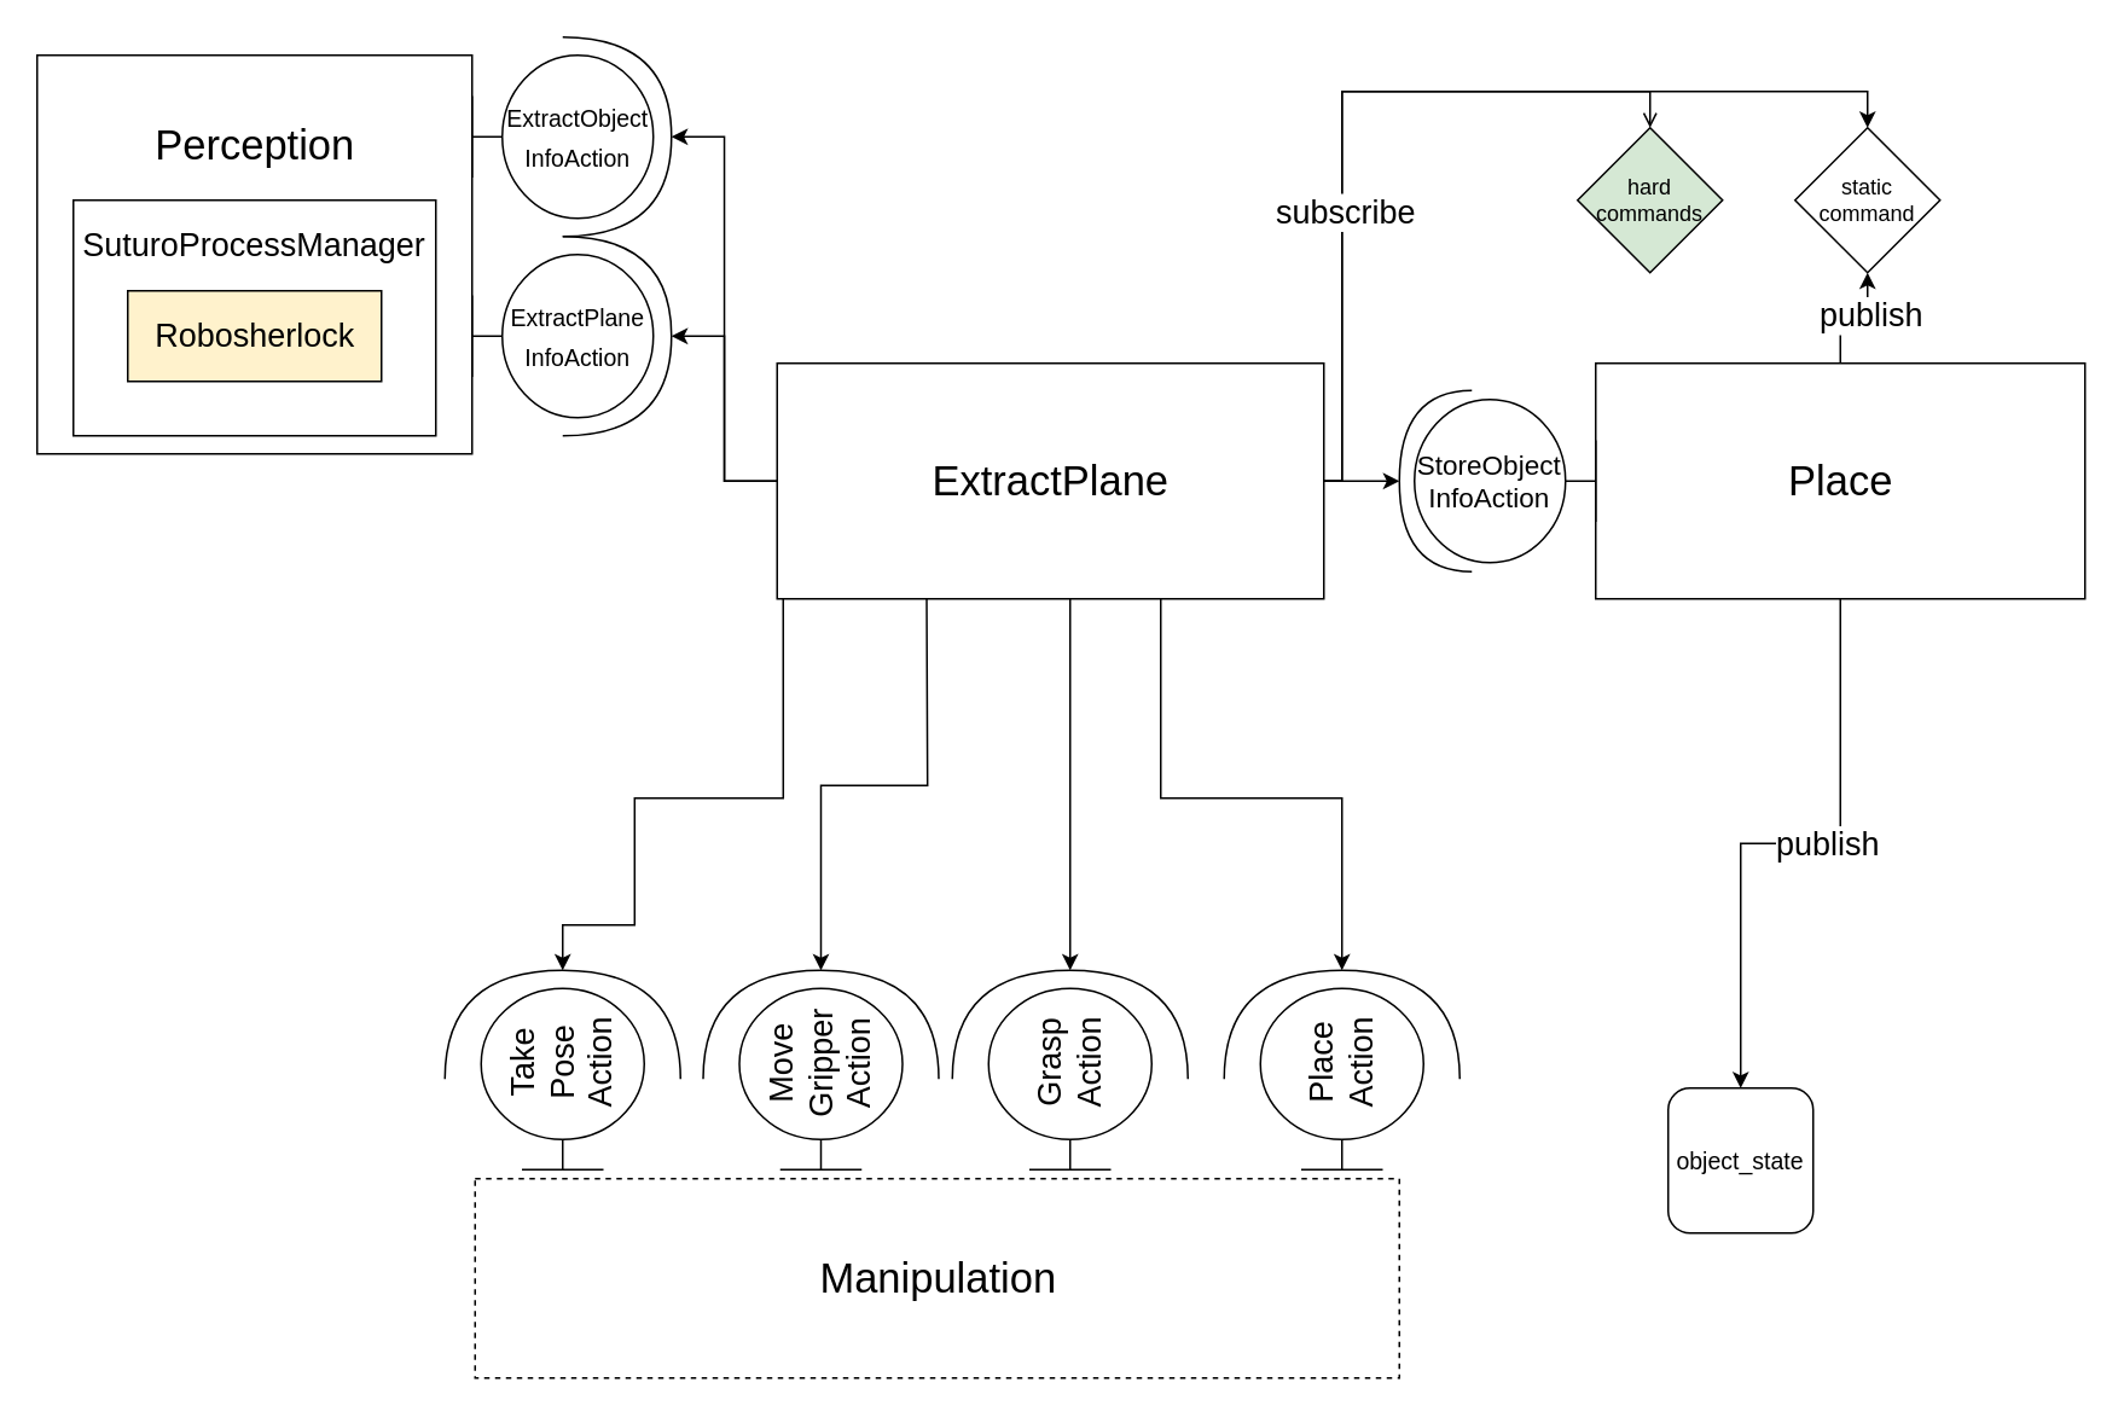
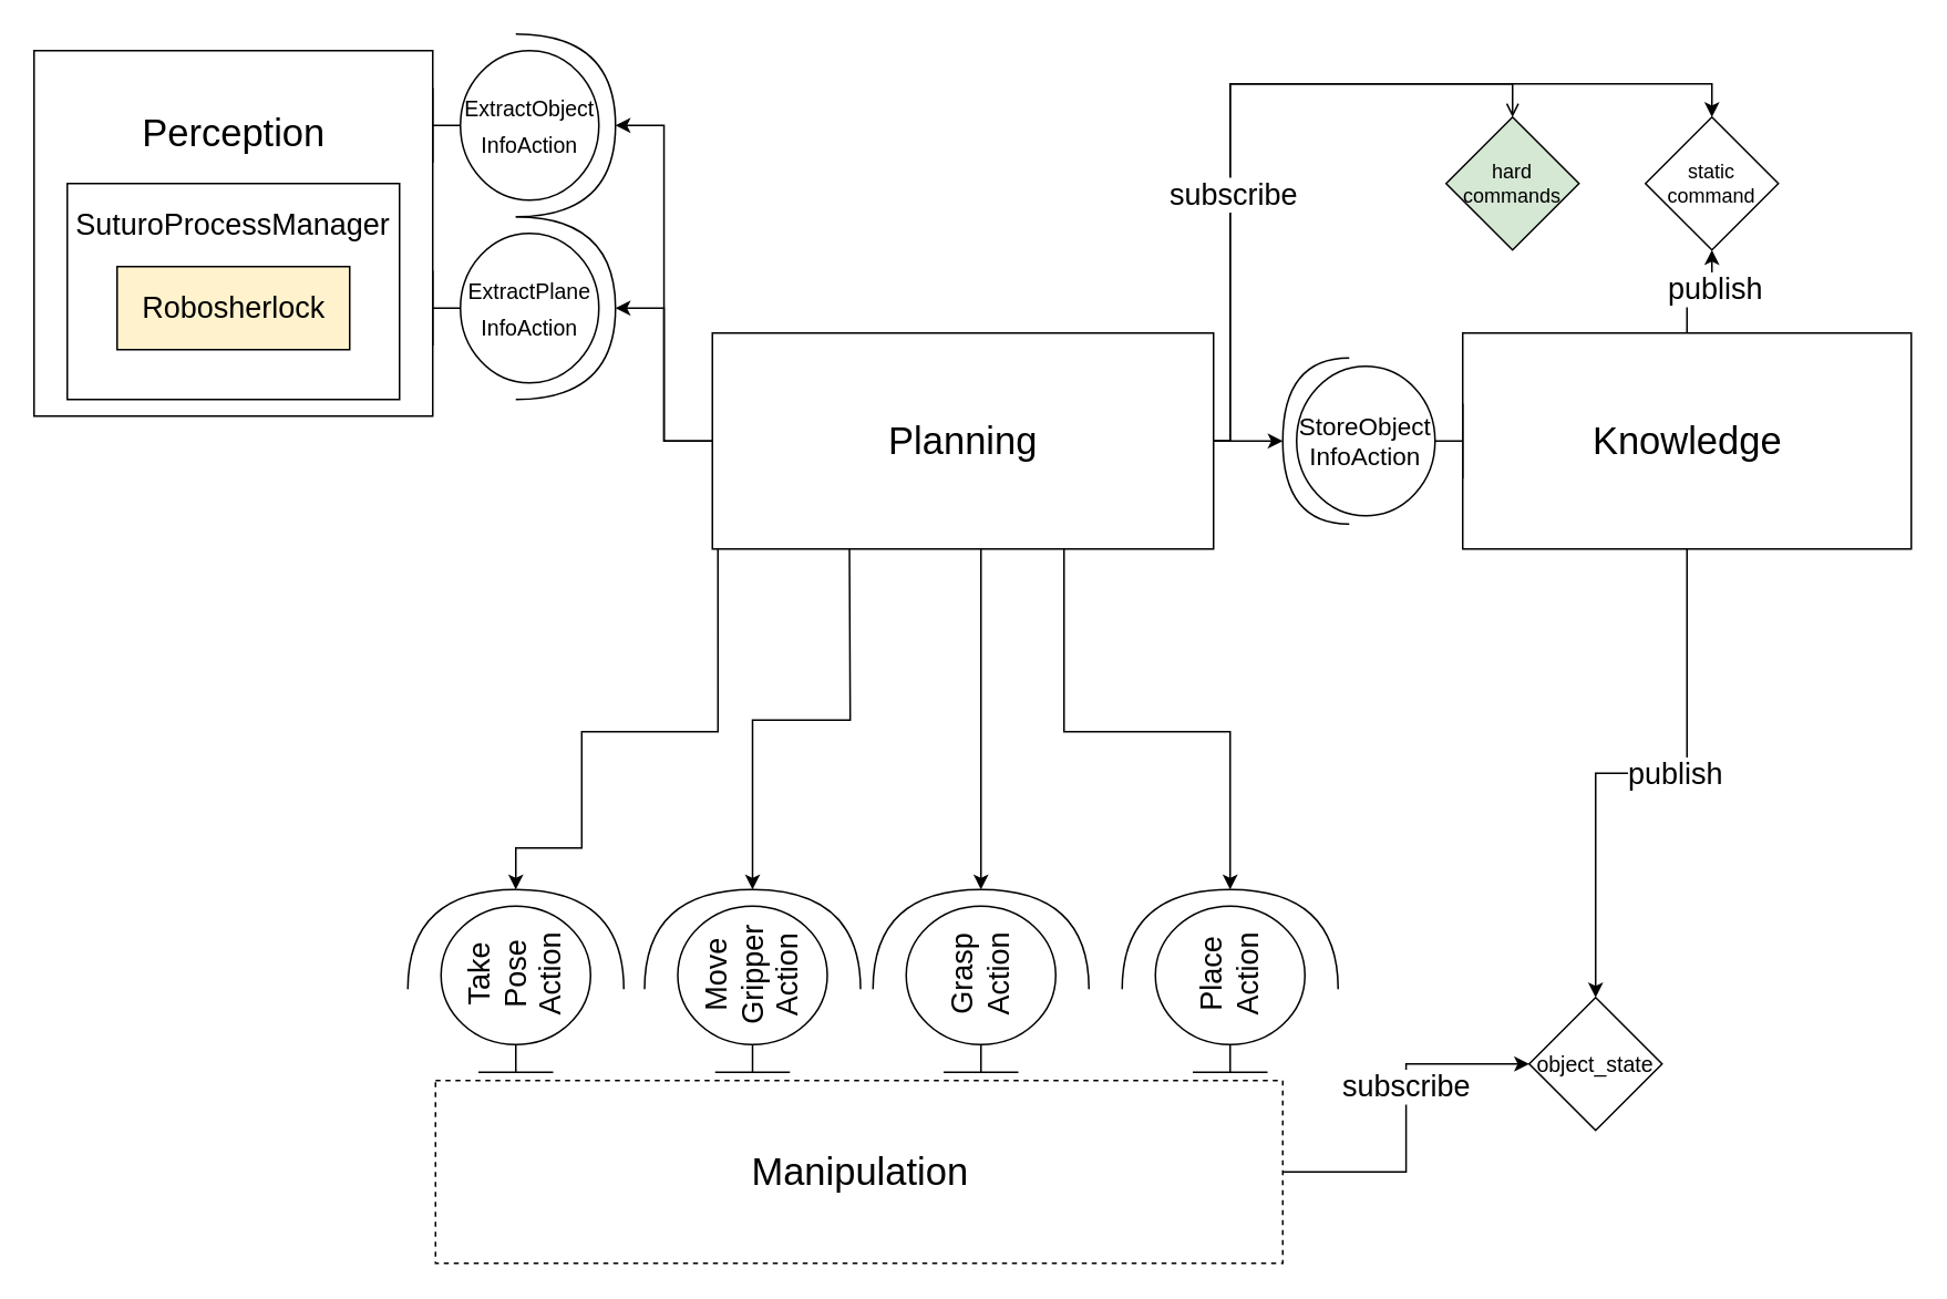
  <mxCell id="0" />
  <mxCell id="1" parent="0" />
  <mxCell id="2" value="&lt;div style=&quot;font-size: 23px&quot;&gt;Perception&lt;/div&gt;" style="html=1;spacingBottom=120;" parent="1" vertex="1"><mxGeometry x="20" y="30" width="240" height="220" as="geometry" /></mxCell>
  <mxCell id="3" style="edgeStyle=orthogonalEdgeStyle;rounded=0;orthogonalLoop=1;jettySize=auto;html=1;entryX=1;entryY=0.5;entryDx=0;entryDy=0;entryPerimeter=0;fontSize=18;" parent="1" target="24" edge="1"><mxGeometry relative="1" as="geometry"><Array as="points"><mxPoint x="431.67" y="440" /><mxPoint x="349.67" y="440" /><mxPoint x="349.67" y="510" /><mxPoint x="309.67" y="510" /></Array><mxPoint x="431.67" y="330" as="sourcePoint" /></mxGeometry></mxCell>
  <mxCell id="4" style="edgeStyle=orthogonalEdgeStyle;rounded=0;orthogonalLoop=1;jettySize=auto;html=1;entryX=1;entryY=0.5;entryDx=0;entryDy=0;entryPerimeter=0;fontSize=18;" parent="1" target="18" edge="1"><mxGeometry relative="1" as="geometry"><mxPoint x="510.837" y="330" as="sourcePoint" /></mxGeometry></mxCell>
  <mxCell id="5" style="edgeStyle=orthogonalEdgeStyle;rounded=0;orthogonalLoop=1;jettySize=auto;html=1;entryX=1;entryY=0.5;entryDx=0;entryDy=0;entryPerimeter=0;fontSize=18;" parent="1" target="20" edge="1"><mxGeometry relative="1" as="geometry"><Array as="points"><mxPoint x="590" y="460" /><mxPoint x="590" y="460" /></Array><mxPoint x="590.003" y="330" as="sourcePoint" /></mxGeometry></mxCell>
  <mxCell id="6" style="edgeStyle=orthogonalEdgeStyle;rounded=0;orthogonalLoop=1;jettySize=auto;html=1;entryX=1;entryY=0.5;entryDx=0;entryDy=0;entryPerimeter=0;fontSize=18;" parent="1" target="22" edge="1"><mxGeometry relative="1" as="geometry"><Array as="points"><mxPoint x="640" y="440" /><mxPoint x="740" y="440" /></Array><mxPoint x="640.003" y="330" as="sourcePoint" /></mxGeometry></mxCell>
  <mxCell id="7" style="edgeStyle=orthogonalEdgeStyle;rounded=0;orthogonalLoop=1;jettySize=auto;html=1;entryX=1;entryY=0.5;entryDx=0;entryDy=0;entryPerimeter=0;fontSize=18;" edge="1" parent="1" source="13" target="34"><mxGeometry relative="1" as="geometry" /></mxCell>
  <mxCell id="8" style="edgeStyle=orthogonalEdgeStyle;rounded=0;orthogonalLoop=1;jettySize=auto;html=1;entryX=1;entryY=0.5;entryDx=0;entryDy=0;entryPerimeter=0;fontSize=18;" edge="1" parent="1" source="13" target="35"><mxGeometry relative="1" as="geometry" /></mxCell>
  <mxCell id="9" style="edgeStyle=orthogonalEdgeStyle;rounded=0;orthogonalLoop=1;jettySize=auto;html=1;entryX=1;entryY=0.5;entryDx=0;entryDy=0;entryPerimeter=0;fontSize=18;" edge="1" parent="1" source="13" target="37"><mxGeometry relative="1" as="geometry" /></mxCell>
  <mxCell id="10" style="edgeStyle=orthogonalEdgeStyle;rounded=0;orthogonalLoop=1;jettySize=auto;html=1;entryX=0.5;entryY=0;entryDx=0;entryDy=0;fontSize=18;endArrow=open;" edge="1" parent="1" source="13" target="39"><mxGeometry relative="1" as="geometry"><Array as="points"><mxPoint x="740" y="265" /><mxPoint x="740" y="50" /><mxPoint x="910" y="50" /></Array></mxGeometry></mxCell>
  <mxCell id="11" style="edgeStyle=orthogonalEdgeStyle;rounded=0;orthogonalLoop=1;jettySize=auto;html=1;entryX=0.5;entryY=0;entryDx=0;entryDy=0;fontSize=18;" edge="1" parent="1" source="13" target="40"><mxGeometry relative="1" as="geometry"><Array as="points"><mxPoint x="740" y="265" /><mxPoint x="740" y="50" /><mxPoint x="1030" y="50" /></Array></mxGeometry></mxCell>
  <mxCell id="12" value="subscribe" style="text;html=1;align=center;verticalAlign=middle;resizable=0;points=[];labelBackgroundColor=#ffffff;fontSize=18;" vertex="1" connectable="0" parent="11"><mxGeometry x="-0.407" y="-1" relative="1" as="geometry"><mxPoint as="offset" /></mxGeometry></mxCell>
- <mxCell id="13" value="&lt;div style=&quot;font-size: 23px&quot;&gt;&lt;font style=&quot;font-size: 23px&quot;&gt;ExtractPlane&lt;/font&gt;&lt;/div&gt;" style="html=1;fontSize=18;" parent="1" vertex="1"><mxGeometry x="428.33" y="200" width="301.67" height="130" as="geometry" /></mxCell>
+ <mxCell id="13" value="&lt;div style=&quot;font-size: 23px&quot;&gt;&lt;font style=&quot;font-size: 23px&quot;&gt;Planning&lt;/font&gt;&lt;/div&gt;" style="html=1;fontSize=18;" parent="1" vertex="1"><mxGeometry x="428.33" y="200" width="301.67" height="130" as="geometry" /></mxCell>
+ <mxCell id="14" style="edgeStyle=orthogonalEdgeStyle;rounded=0;orthogonalLoop=1;jettySize=auto;html=1;fontSize=18;" edge="1" parent="1" source="16" target="38"><mxGeometry relative="1" as="geometry" /></mxCell>
+ <mxCell id="15" value="&lt;div&gt;subscribe&lt;/div&gt;" style="text;html=1;align=center;verticalAlign=middle;resizable=0;points=[];labelBackgroundColor=#ffffff;fontSize=18;" vertex="1" connectable="0" parent="14"><mxGeometry x="0.183" relative="1" as="geometry"><mxPoint as="offset" /></mxGeometry></mxCell>
  <mxCell id="16" value="&lt;div style=&quot;font-size: 23px&quot;&gt;&lt;font style=&quot;font-size: 23px&quot;&gt;Manipulation&lt;/font&gt;&lt;/div&gt;" style="html=1;fontSize=18;dashed=1;" parent="1" vertex="1"><mxGeometry x="261.67" y="650" width="510" height="110" as="geometry" /></mxCell>
  <mxCell id="17" value="&lt;div&gt;Move Gripper Action&lt;/div&gt;" style="shape=umlBoundary;whiteSpace=wrap;html=1;fontSize=18;rotation=-90;" parent="1" vertex="1"><mxGeometry x="402.5" y="550" width="100" height="90" as="geometry" /></mxCell>
  <mxCell id="18" value="" style="shape=requiredInterface;html=1;verticalLabelPosition=bottom;fontSize=18;rotation=-90;" parent="1" vertex="1"><mxGeometry x="422.5" y="500" width="60" height="130" as="geometry" /></mxCell>
  <mxCell id="19" value="&lt;div&gt;Grasp Action&lt;/div&gt;" style="shape=umlBoundary;whiteSpace=wrap;html=1;fontSize=18;rotation=-90;" parent="1" vertex="1"><mxGeometry x="540" y="550" width="100" height="90" as="geometry" /></mxCell>
  <mxCell id="20" value="" style="shape=requiredInterface;html=1;verticalLabelPosition=bottom;fontSize=18;rotation=-90;" parent="1" vertex="1"><mxGeometry x="560" y="500" width="60" height="130" as="geometry" /></mxCell>
  <mxCell id="21" value="&lt;div&gt;Place Action&lt;/div&gt;" style="shape=umlBoundary;whiteSpace=wrap;html=1;fontSize=18;rotation=-90;" parent="1" vertex="1"><mxGeometry x="690" y="550" width="100" height="90" as="geometry" /></mxCell>
  <mxCell id="22" value="" style="shape=requiredInterface;html=1;verticalLabelPosition=bottom;fontSize=18;rotation=-90;" parent="1" vertex="1"><mxGeometry x="710" y="500" width="60" height="130" as="geometry" /></mxCell>
  <mxCell id="23" value="&lt;div&gt;Take Pose Action&lt;/div&gt;" style="shape=umlBoundary;whiteSpace=wrap;html=1;fontSize=18;rotation=-90;" parent="1" vertex="1"><mxGeometry x="260" y="550" width="100" height="90" as="geometry" /></mxCell>
  <mxCell id="24" value="" style="shape=requiredInterface;html=1;verticalLabelPosition=bottom;fontSize=18;rotation=-90;" parent="1" vertex="1"><mxGeometry x="280" y="500" width="60" height="130" as="geometry" /></mxCell>
  <mxCell id="25" value="SuturoProcessManager" style="rounded=0;whiteSpace=wrap;html=1;fontSize=18;spacingBottom=80;" vertex="1" parent="1"><mxGeometry x="40" y="110" width="200" height="130" as="geometry" /></mxCell>
  <mxCell id="26" value="&lt;div style=&quot;font-size: 18px;&quot;&gt;Robosherlock&lt;/div&gt;" style="html=1;fontSize=18;fillColor=#fff2cc;" parent="1" vertex="1"><mxGeometry x="70" y="160" width="140" height="50" as="geometry" /></mxCell>
  <mxCell id="27" value="&lt;div&gt;&lt;font style=&quot;font-size: 13px&quot;&gt;ExtractObject&lt;/font&gt;&lt;/div&gt;&lt;div&gt;&lt;font style=&quot;font-size: 13px&quot;&gt;InfoAction&lt;/font&gt;&lt;/div&gt;" style="shape=umlBoundary;whiteSpace=wrap;html=1;fontSize=18;rotation=0;" vertex="1" parent="1"><mxGeometry x="260" y="30" width="100" height="90" as="geometry" /></mxCell>
  <mxCell id="28" value="&lt;div&gt;&lt;font style=&quot;font-size: 13px&quot;&gt;ExtractPlane&lt;/font&gt;&lt;/div&gt;&lt;div&gt;&lt;font style=&quot;font-size: 13px&quot;&gt;InfoAction&lt;/font&gt;&lt;/div&gt;" style="shape=umlBoundary;whiteSpace=wrap;html=1;fontSize=18;rotation=0;" vertex="1" parent="1"><mxGeometry x="260" y="140" width="100" height="90" as="geometry" /></mxCell>
  <mxCell id="29" style="edgeStyle=orthogonalEdgeStyle;rounded=0;orthogonalLoop=1;jettySize=auto;html=1;entryX=0.5;entryY=0;entryDx=0;entryDy=0;fontSize=18;" edge="1" parent="1" source="33" target="38"><mxGeometry relative="1" as="geometry" /></mxCell>
  <mxCell id="30" value="&lt;div&gt;publish&lt;/div&gt;" style="text;html=1;align=center;verticalAlign=middle;resizable=0;points=[];labelBackgroundColor=#ffffff;fontSize=18;" vertex="1" connectable="0" parent="29"><mxGeometry x="-0.171" y="-8" relative="1" as="geometry"><mxPoint x="-8" y="8" as="offset" /></mxGeometry></mxCell>
  <mxCell id="31" style="edgeStyle=orthogonalEdgeStyle;rounded=0;orthogonalLoop=1;jettySize=auto;html=1;entryX=0.5;entryY=1;entryDx=0;entryDy=0;fontSize=18;" edge="1" parent="1" source="33" target="40"><mxGeometry relative="1" as="geometry" /></mxCell>
  <mxCell id="32" value="&lt;div&gt;publish&lt;/div&gt;" style="text;html=1;align=center;verticalAlign=middle;resizable=0;points=[];labelBackgroundColor=#ffffff;fontSize=18;" vertex="1" connectable="0" parent="31"><mxGeometry x="0.292" y="-1" relative="1" as="geometry"><mxPoint as="offset" /></mxGeometry></mxCell>
- <mxCell id="33" value="&lt;div style=&quot;font-size: 23px&quot;&gt;Place&lt;/div&gt;" style="html=1;fontSize=18;" vertex="1" parent="1"><mxGeometry x="880" y="200" width="270" height="130" as="geometry" /></mxCell>
+ <mxCell id="33" value="&lt;div style=&quot;font-size: 23px&quot;&gt;Knowledge&lt;/div&gt;" style="html=1;fontSize=18;" vertex="1" parent="1"><mxGeometry x="880" y="200" width="270" height="130" as="geometry" /></mxCell>
  <mxCell id="34" value="" style="shape=requiredInterface;html=1;verticalLabelPosition=bottom;fontSize=18;rotation=0;" vertex="1" parent="1"><mxGeometry x="310" y="130" width="60" height="110" as="geometry" /></mxCell>
  <mxCell id="35" value="" style="shape=requiredInterface;html=1;verticalLabelPosition=bottom;fontSize=18;rotation=0;" vertex="1" parent="1"><mxGeometry x="310" y="20" width="60" height="110" as="geometry" /></mxCell>
  <mxCell id="36" value="&lt;div style=&quot;font-size: 15px&quot;&gt;&lt;font style=&quot;font-size: 15px&quot;&gt;StoreObject&lt;/font&gt;&lt;/div&gt;&lt;div style=&quot;font-size: 15px&quot;&gt;&lt;font style=&quot;font-size: 15px&quot;&gt;InfoAction&lt;/font&gt;&lt;/div&gt;" style="shape=umlBoundary;whiteSpace=wrap;html=1;fontSize=18;flipH=1;" vertex="1" parent="1"><mxGeometry x="780" y="220" width="100" height="90" as="geometry" /></mxCell>
  <mxCell id="37" value="" style="shape=requiredInterface;html=1;verticalLabelPosition=bottom;fontSize=18;rotation=-180;" vertex="1" parent="1"><mxGeometry x="771.67" y="215" width="40" height="100" as="geometry" /></mxCell>
- <mxCell id="38" value="&lt;div style=&quot;font-size: 13px&quot;&gt;&lt;font style=&quot;font-size: 13px&quot;&gt;object_state&lt;/font&gt;&lt;/div&gt;" style="whiteSpace=wrap;html=1;fontSize=18;rounded=1;" vertex="1" parent="1"><mxGeometry x="920" y="600" width="80" height="80" as="geometry" /></mxCell>
+ <mxCell id="38" value="&lt;div style=&quot;font-size: 13px&quot;&gt;&lt;font style=&quot;font-size: 13px&quot;&gt;object_state&lt;/font&gt;&lt;/div&gt;" style="rhombus;whiteSpace=wrap;html=1;fontSize=18;" vertex="1" parent="1"><mxGeometry x="920" y="600" width="80" height="80" as="geometry" /></mxCell>
  <mxCell id="39" value="&lt;div style=&quot;font-size: 12px&quot;&gt;&lt;font style=&quot;font-size: 12px&quot;&gt;hard commands&lt;/font&gt;&lt;/div&gt;" style="rhombus;whiteSpace=wrap;html=1;fontSize=18;fillColor=#d5e8d4;" vertex="1" parent="1"><mxGeometry x="870" y="70" width="80" height="80" as="geometry" /></mxCell>
  <mxCell id="40" value="&lt;div style=&quot;font-size: 12px&quot;&gt;&lt;font style=&quot;font-size: 12px&quot;&gt;static command&lt;/font&gt;&lt;/div&gt;" style="rhombus;whiteSpace=wrap;html=1;fontSize=18;" vertex="1" parent="1"><mxGeometry x="990" y="70" width="80" height="80" as="geometry" /></mxCell>
